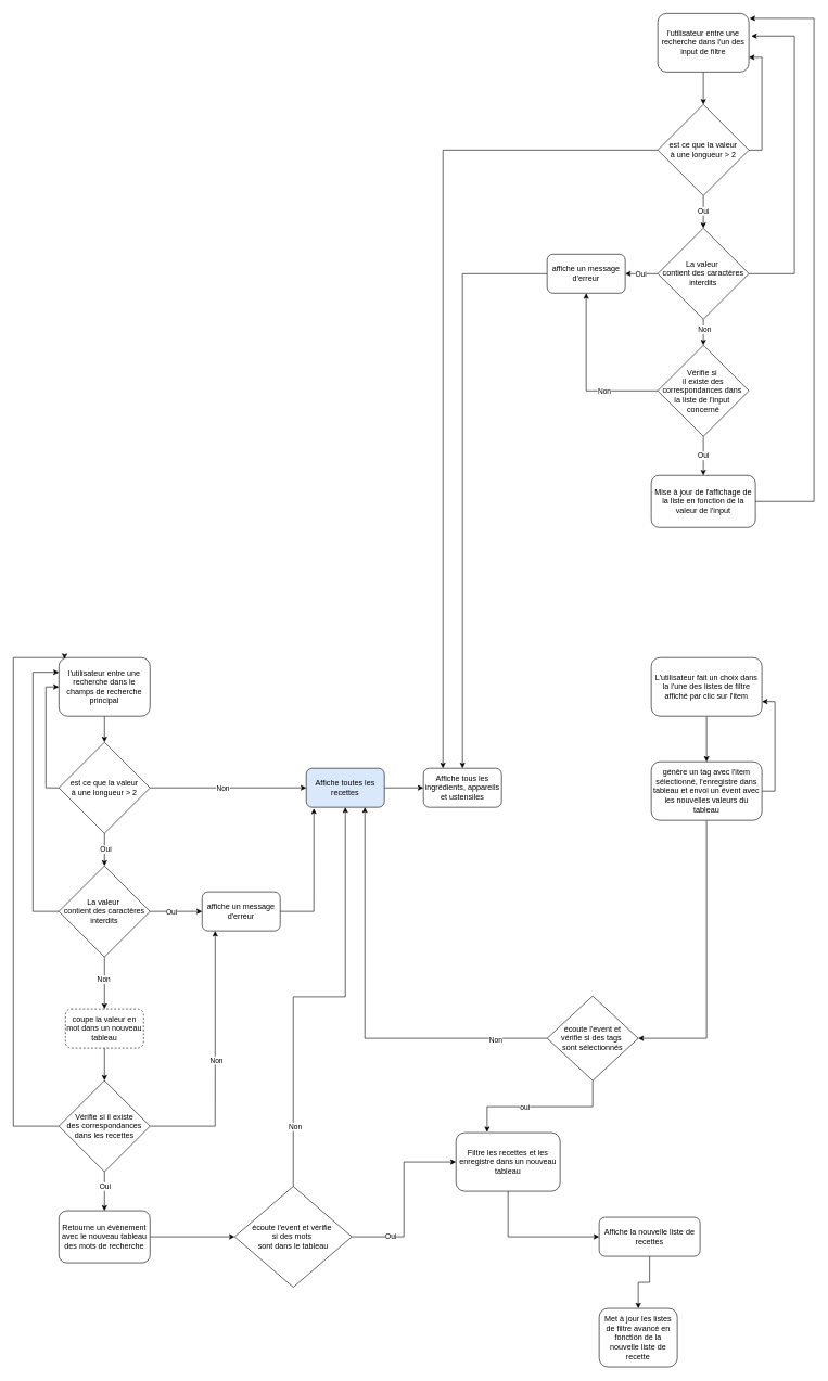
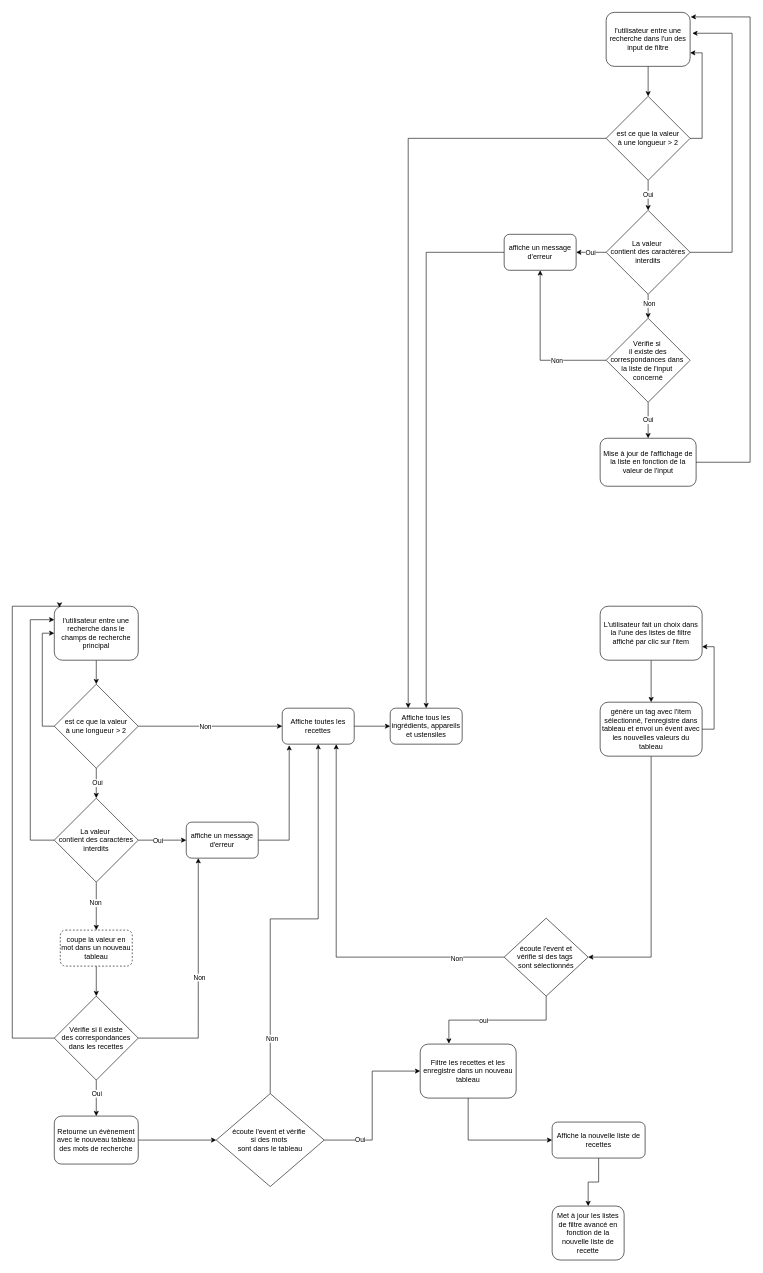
  <mxCell id="0" />
  <mxCell id="1" parent="0" />
  <mxCell id="2" style="edgeStyle=orthogonalEdgeStyle;rounded=0;orthogonalLoop=1;jettySize=auto;html=1;entryX=0.5;entryY=0;entryDx=0;entryDy=0;" edge="1" parent="1" source="3" target="9"><mxGeometry relative="1" as="geometry" /></mxCell>
  <mxCell id="3" value="l'utilisateur entre une recherche dans le champs de recherche principal" style="rounded=1;whiteSpace=wrap;html=1;" vertex="1" parent="1"><mxGeometry x="90" y="1010" width="140" height="90" as="geometry" /></mxCell>
  <mxCell id="4" style="edgeStyle=orthogonalEdgeStyle;rounded=0;orthogonalLoop=1;jettySize=auto;html=1;exitX=0.5;exitY=1;exitDx=0;exitDy=0;entryX=0.5;entryY=0;entryDx=0;entryDy=0;" edge="1" parent="1" source="9" target="15"><mxGeometry relative="1" as="geometry" /></mxCell>
  <mxCell id="5" value="Oui" style="edgeLabel;html=1;align=center;verticalAlign=middle;resizable=0;points=[];" vertex="1" connectable="0" parent="4"><mxGeometry x="-0.045" y="1" relative="1" as="geometry"><mxPoint as="offset" /></mxGeometry></mxCell>
  <mxCell id="6" style="edgeStyle=orthogonalEdgeStyle;rounded=0;orthogonalLoop=1;jettySize=auto;html=1;exitX=1;exitY=0.5;exitDx=0;exitDy=0;" edge="1" parent="1" source="9" target="17"><mxGeometry relative="1" as="geometry" /></mxCell>
  <mxCell id="7" value="Non" style="edgeLabel;html=1;align=center;verticalAlign=middle;resizable=0;points=[];" vertex="1" connectable="0" parent="6"><mxGeometry x="-0.078" relative="1" as="geometry"><mxPoint as="offset" /></mxGeometry></mxCell>
  <mxCell id="8" style="edgeStyle=orthogonalEdgeStyle;rounded=0;orthogonalLoop=1;jettySize=auto;html=1;exitX=0;exitY=0.5;exitDx=0;exitDy=0;entryX=0;entryY=0.5;entryDx=0;entryDy=0;" edge="1" parent="1" source="9" target="3"><mxGeometry relative="1" as="geometry" /></mxCell>
  <mxCell id="9" value="est ce que la valeur&lt;div&gt;à une longueur &amp;gt; 2&lt;/div&gt;" style="rhombus;whiteSpace=wrap;html=1;" vertex="1" parent="1"><mxGeometry x="90" y="1140" width="140" height="140" as="geometry" /></mxCell>
  <mxCell id="10" style="edgeStyle=orthogonalEdgeStyle;rounded=0;orthogonalLoop=1;jettySize=auto;html=1;" edge="1" parent="1" source="15" target="20"><mxGeometry relative="1" as="geometry" /></mxCell>
  <mxCell id="11" value="Non" style="edgeLabel;html=1;align=center;verticalAlign=middle;resizable=0;points=[];" vertex="1" connectable="0" parent="10"><mxGeometry x="-0.149" y="-2" relative="1" as="geometry"><mxPoint as="offset" /></mxGeometry></mxCell>
  <mxCell id="12" style="edgeStyle=orthogonalEdgeStyle;rounded=0;orthogonalLoop=1;jettySize=auto;html=1;exitX=1;exitY=0.5;exitDx=0;exitDy=0;entryX=0;entryY=0.5;entryDx=0;entryDy=0;" edge="1" parent="1" source="15" target="21"><mxGeometry relative="1" as="geometry" /></mxCell>
  <mxCell id="13" value="Oui" style="edgeLabel;html=1;align=center;verticalAlign=middle;resizable=0;points=[];" vertex="1" connectable="0" parent="12"><mxGeometry x="-0.189" y="-1" relative="1" as="geometry"><mxPoint as="offset" /></mxGeometry></mxCell>
  <mxCell id="14" style="edgeStyle=orthogonalEdgeStyle;rounded=0;orthogonalLoop=1;jettySize=auto;html=1;exitX=0;exitY=0.5;exitDx=0;exitDy=0;entryX=0;entryY=0.25;entryDx=0;entryDy=0;" edge="1" parent="1" source="15" target="3"><mxGeometry relative="1" as="geometry"><Array as="points"><mxPoint x="50" y="1400" /><mxPoint x="50" y="1033" /></Array></mxGeometry></mxCell>
  <mxCell id="15" value="La valeur&amp;nbsp;&lt;div&gt;contient des caractères interdits&lt;/div&gt;" style="rhombus;whiteSpace=wrap;html=1;" vertex="1" parent="1"><mxGeometry x="90" y="1330" width="140" height="140" as="geometry" /></mxCell>
  <mxCell id="16" style="edgeStyle=orthogonalEdgeStyle;rounded=0;orthogonalLoop=1;jettySize=auto;html=1;exitX=1;exitY=0.5;exitDx=0;exitDy=0;entryX=0;entryY=0.5;entryDx=0;entryDy=0;" edge="1" parent="1" source="17" target="30"><mxGeometry relative="1" as="geometry" /></mxCell>
- <mxCell id="17" value="Affiche toutes les recettes" style="rounded=1;whiteSpace=wrap;html=1;fillColor=#dae8fc;" vertex="1" parent="1"><mxGeometry x="470" y="1180" width="120" height="60" as="geometry" /></mxCell>
+ <mxCell id="17" value="Affiche toutes les recettes" style="rounded=1;whiteSpace=wrap;html=1;" vertex="1" parent="1"><mxGeometry x="470" y="1180" width="120" height="60" as="geometry" /></mxCell>
  <mxCell id="18" style="edgeStyle=orthogonalEdgeStyle;rounded=0;orthogonalLoop=1;jettySize=auto;html=1;exitX=0.5;exitY=1;exitDx=0;exitDy=0;entryX=0.5;entryY=0;entryDx=0;entryDy=0;" edge="1" parent="1" source="20" target="24"><mxGeometry relative="1" as="geometry" /></mxCell>
  <mxCell id="19" style="edgeStyle=orthogonalEdgeStyle;rounded=0;orthogonalLoop=1;jettySize=auto;html=1;exitX=0;exitY=0.5;exitDx=0;exitDy=0;entryX=0.062;entryY=0.024;entryDx=0;entryDy=0;entryPerimeter=0;" edge="1" parent="1" source="24" target="3"><mxGeometry relative="1" as="geometry"><Array as="points"><mxPoint x="20" y="1730" /><mxPoint x="20" y="1010" /><mxPoint x="99" y="1010" /></Array></mxGeometry></mxCell>
  <mxCell id="20" value="coupe la valeur en mot dans un nouveau tableau" style="rounded=1;whiteSpace=wrap;html=1;dashed=1;" vertex="1" parent="1"><mxGeometry x="100" y="1550" width="120" height="60" as="geometry" /></mxCell>
  <mxCell id="21" value="affiche un message d'erreur" style="rounded=1;whiteSpace=wrap;html=1;" vertex="1" parent="1"><mxGeometry x="310" y="1370" width="120" height="60" as="geometry" /></mxCell>
  <mxCell id="22" style="edgeStyle=orthogonalEdgeStyle;rounded=0;orthogonalLoop=1;jettySize=auto;html=1;exitX=0.5;exitY=1;exitDx=0;exitDy=0;entryX=0.5;entryY=0;entryDx=0;entryDy=0;" edge="1" parent="1" source="24" target="28"><mxGeometry relative="1" as="geometry" /></mxCell>
  <mxCell id="23" value="Oui" style="edgeLabel;html=1;align=center;verticalAlign=middle;resizable=0;points=[];" vertex="1" connectable="0" parent="22"><mxGeometry x="-0.264" relative="1" as="geometry"><mxPoint as="offset" /></mxGeometry></mxCell>
  <mxCell id="24" value="Vérifie si il existe&lt;div&gt;des correspondances&lt;/div&gt;&lt;div&gt;dans les recettes&lt;/div&gt;" style="rhombus;whiteSpace=wrap;html=1;" vertex="1" parent="1"><mxGeometry x="90" y="1660" width="140" height="140" as="geometry" /></mxCell>
  <mxCell id="25" style="edgeStyle=orthogonalEdgeStyle;rounded=0;orthogonalLoop=1;jettySize=auto;html=1;exitX=1;exitY=0.5;exitDx=0;exitDy=0;entryX=0.167;entryY=1;entryDx=0;entryDy=0;entryPerimeter=0;" edge="1" parent="1" source="24" target="21"><mxGeometry relative="1" as="geometry" /></mxCell>
  <mxCell id="26" value="Non" style="edgeLabel;html=1;align=center;verticalAlign=middle;resizable=0;points=[];" vertex="1" connectable="0" parent="25"><mxGeometry x="0.011" y="-1" relative="1" as="geometry"><mxPoint as="offset" /></mxGeometry></mxCell>
  <mxCell id="27" style="edgeStyle=orthogonalEdgeStyle;rounded=0;orthogonalLoop=1;jettySize=auto;html=1;exitX=1;exitY=0.5;exitDx=0;exitDy=0;" edge="1" parent="1" source="28" target="65"><mxGeometry relative="1" as="geometry" /></mxCell>
  <mxCell id="28" value="Retourne un évènement avec le nouveau tableau des mots de recherche" style="rounded=1;whiteSpace=wrap;html=1;" vertex="1" parent="1"><mxGeometry x="90" y="1860" width="140" height="80" as="geometry" /></mxCell>
  <mxCell id="29" style="edgeStyle=orthogonalEdgeStyle;rounded=0;orthogonalLoop=1;jettySize=auto;html=1;exitX=1;exitY=0.5;exitDx=0;exitDy=0;entryX=0.097;entryY=1.029;entryDx=0;entryDy=0;entryPerimeter=0;" edge="1" parent="1" source="21" target="17"><mxGeometry relative="1" as="geometry" /></mxCell>
  <mxCell id="30" value="Affiche tous les ingrédients, appareils et ustensiles" style="rounded=1;whiteSpace=wrap;html=1;" vertex="1" parent="1"><mxGeometry x="650" y="1180" width="120" height="60" as="geometry" /></mxCell>
  <mxCell id="31" style="edgeStyle=orthogonalEdgeStyle;rounded=0;orthogonalLoop=1;jettySize=auto;html=1;exitX=0.5;exitY=1;exitDx=0;exitDy=0;entryX=0.5;entryY=0;entryDx=0;entryDy=0;" edge="1" parent="1" source="32" target="37"><mxGeometry relative="1" as="geometry" /></mxCell>
  <mxCell id="32" value="l'utilisateur entre une recherche dans l'un des input de filtre" style="rounded=1;whiteSpace=wrap;html=1;" vertex="1" parent="1"><mxGeometry x="1010" y="20" width="140" height="90" as="geometry" /></mxCell>
  <mxCell id="33" style="edgeStyle=orthogonalEdgeStyle;rounded=0;orthogonalLoop=1;jettySize=auto;html=1;exitX=0.5;exitY=1;exitDx=0;exitDy=0;entryX=0.5;entryY=0;entryDx=0;entryDy=0;" edge="1" parent="1" source="37" target="42"><mxGeometry relative="1" as="geometry" /></mxCell>
  <mxCell id="34" value="Oui" style="edgeLabel;html=1;align=center;verticalAlign=middle;resizable=0;points=[];" vertex="1" connectable="0" parent="33"><mxGeometry x="-0.069" y="-1" relative="1" as="geometry"><mxPoint as="offset" /></mxGeometry></mxCell>
  <mxCell id="35" style="edgeStyle=orthogonalEdgeStyle;rounded=0;orthogonalLoop=1;jettySize=auto;html=1;exitX=0;exitY=0.5;exitDx=0;exitDy=0;entryX=0.25;entryY=0;entryDx=0;entryDy=0;" edge="1" parent="1" source="37" target="30"><mxGeometry relative="1" as="geometry" /></mxCell>
  <mxCell id="36" style="edgeStyle=orthogonalEdgeStyle;rounded=0;orthogonalLoop=1;jettySize=auto;html=1;exitX=1;exitY=0.5;exitDx=0;exitDy=0;entryX=1;entryY=0.75;entryDx=0;entryDy=0;" edge="1" parent="1" source="37" target="32"><mxGeometry relative="1" as="geometry" /></mxCell>
  <mxCell id="37" value="est ce que la valeur&lt;div&gt;à une longueur &amp;gt; 2&lt;/div&gt;" style="rhombus;whiteSpace=wrap;html=1;" vertex="1" parent="1"><mxGeometry x="1010" y="160" width="140" height="140" as="geometry" /></mxCell>
  <mxCell id="38" style="edgeStyle=orthogonalEdgeStyle;rounded=0;orthogonalLoop=1;jettySize=auto;html=1;exitX=0;exitY=0.5;exitDx=0;exitDy=0;entryX=1;entryY=0.5;entryDx=0;entryDy=0;" edge="1" parent="1" source="42" target="44"><mxGeometry relative="1" as="geometry" /></mxCell>
  <mxCell id="39" value="Oui" style="edgeLabel;html=1;align=center;verticalAlign=middle;resizable=0;points=[];" vertex="1" connectable="0" parent="38"><mxGeometry x="0.083" relative="1" as="geometry"><mxPoint as="offset" /></mxGeometry></mxCell>
  <mxCell id="40" style="edgeStyle=orthogonalEdgeStyle;rounded=0;orthogonalLoop=1;jettySize=auto;html=1;exitX=0.5;exitY=1;exitDx=0;exitDy=0;entryX=0.5;entryY=0;entryDx=0;entryDy=0;" edge="1" parent="1" source="42" target="49"><mxGeometry relative="1" as="geometry" /></mxCell>
  <mxCell id="41" value="Non" style="edgeLabel;html=1;align=center;verticalAlign=middle;resizable=0;points=[];" vertex="1" connectable="0" parent="40"><mxGeometry x="-0.263" y="1" relative="1" as="geometry"><mxPoint as="offset" /></mxGeometry></mxCell>
  <mxCell id="42" value="La valeur&amp;nbsp;&lt;div&gt;contient des caractères interdits&lt;/div&gt;" style="rhombus;whiteSpace=wrap;html=1;" vertex="1" parent="1"><mxGeometry x="1010" y="350" width="140" height="140" as="geometry" /></mxCell>
  <mxCell id="43" style="edgeStyle=orthogonalEdgeStyle;rounded=0;orthogonalLoop=1;jettySize=auto;html=1;exitX=0;exitY=0.5;exitDx=0;exitDy=0;entryX=0.5;entryY=0;entryDx=0;entryDy=0;" edge="1" parent="1" source="44" target="30"><mxGeometry relative="1" as="geometry" /></mxCell>
  <mxCell id="44" value="affiche un message d'erreur" style="rounded=1;whiteSpace=wrap;html=1;" vertex="1" parent="1"><mxGeometry x="840" y="390" width="120" height="60" as="geometry" /></mxCell>
  <mxCell id="45" style="edgeStyle=orthogonalEdgeStyle;rounded=0;orthogonalLoop=1;jettySize=auto;html=1;exitX=0;exitY=0.5;exitDx=0;exitDy=0;entryX=0.5;entryY=1;entryDx=0;entryDy=0;" edge="1" parent="1" source="49" target="44"><mxGeometry relative="1" as="geometry" /></mxCell>
  <mxCell id="46" value="Non" style="edgeLabel;html=1;align=center;verticalAlign=middle;resizable=0;points=[];" vertex="1" connectable="0" parent="45"><mxGeometry x="-0.365" relative="1" as="geometry"><mxPoint as="offset" /></mxGeometry></mxCell>
  <mxCell id="47" style="edgeStyle=orthogonalEdgeStyle;rounded=0;orthogonalLoop=1;jettySize=auto;html=1;exitX=0.5;exitY=1;exitDx=0;exitDy=0;" edge="1" parent="1" source="49" target="52"><mxGeometry relative="1" as="geometry" /></mxCell>
  <mxCell id="48" value="Oui" style="edgeLabel;html=1;align=center;verticalAlign=middle;resizable=0;points=[];" vertex="1" connectable="0" parent="47"><mxGeometry x="-0.048" y="-1" relative="1" as="geometry"><mxPoint as="offset" /></mxGeometry></mxCell>
  <mxCell id="49" value="Vérifie si&amp;nbsp;&lt;div&gt;il&amp;nbsp;&lt;span style=&quot;background-color: initial;&quot;&gt;existe&amp;nbsp;&lt;/span&gt;&lt;span style=&quot;background-color: initial;&quot;&gt;des correspondances&amp;nbsp;&lt;/span&gt;&lt;span style=&quot;background-color: initial;&quot;&gt;dans&amp;nbsp;&lt;/span&gt;&lt;/div&gt;&lt;div&gt;&lt;span style=&quot;background-color: initial;&quot;&gt;la liste de&amp;nbsp;&lt;/span&gt;&lt;span style=&quot;background-color: initial;&quot;&gt;l'input&amp;nbsp;&lt;/span&gt;&lt;/div&gt;&lt;div&gt;&lt;span style=&quot;background-color: initial;&quot;&gt;concerné&lt;/span&gt;&lt;/div&gt;" style="rhombus;whiteSpace=wrap;html=1;" vertex="1" parent="1"><mxGeometry x="1010" y="530" width="140" height="140" as="geometry" /></mxCell>
  <mxCell id="50" style="edgeStyle=orthogonalEdgeStyle;rounded=0;orthogonalLoop=1;jettySize=auto;html=1;exitX=0.5;exitY=1;exitDx=0;exitDy=0;entryX=0.5;entryY=0;entryDx=0;entryDy=0;" edge="1" parent="1" source="51" target="57"><mxGeometry relative="1" as="geometry" /></mxCell>
  <mxCell id="51" value="L'utilisateur fait un choix dans la l'une des listes de filtre affiché par clic sur l'item" style="rounded=1;whiteSpace=wrap;html=1;" vertex="1" parent="1"><mxGeometry x="1000" y="1010" width="170" height="90" as="geometry" /></mxCell>
  <mxCell id="52" value="Mise à jour de l'affichage de la liste en fonction de la valeur de l'input" style="rounded=1;whiteSpace=wrap;html=1;" vertex="1" parent="1"><mxGeometry x="1000" y="730" width="160" height="80" as="geometry" /></mxCell>
  <mxCell id="53" style="edgeStyle=orthogonalEdgeStyle;rounded=0;orthogonalLoop=1;jettySize=auto;html=1;exitX=1;exitY=0.5;exitDx=0;exitDy=0;entryX=1.026;entryY=0.387;entryDx=0;entryDy=0;entryPerimeter=0;" edge="1" parent="1" source="42" target="32"><mxGeometry relative="1" as="geometry"><Array as="points"><mxPoint x="1220" y="420" /><mxPoint x="1220" y="55" /></Array></mxGeometry></mxCell>
  <mxCell id="54" style="edgeStyle=orthogonalEdgeStyle;rounded=0;orthogonalLoop=1;jettySize=auto;html=1;exitX=1;exitY=0.5;exitDx=0;exitDy=0;entryX=1.007;entryY=0.084;entryDx=0;entryDy=0;entryPerimeter=0;" edge="1" parent="1" source="52" target="32"><mxGeometry relative="1" as="geometry"><Array as="points"><mxPoint x="1250" y="770" /><mxPoint x="1250" y="28" /></Array></mxGeometry></mxCell>
  <mxCell id="55" style="edgeStyle=orthogonalEdgeStyle;rounded=0;orthogonalLoop=1;jettySize=auto;html=1;exitX=1;exitY=0.5;exitDx=0;exitDy=0;entryX=1;entryY=0.75;entryDx=0;entryDy=0;" edge="1" parent="1" source="57" target="51"><mxGeometry relative="1" as="geometry" /></mxCell>
  <mxCell id="56" style="edgeStyle=orthogonalEdgeStyle;rounded=0;orthogonalLoop=1;jettySize=auto;html=1;exitX=0.5;exitY=1;exitDx=0;exitDy=0;entryX=1;entryY=0.5;entryDx=0;entryDy=0;" edge="1" parent="1" source="57" target="60"><mxGeometry relative="1" as="geometry" /></mxCell>
  <mxCell id="57" value="génère un tag avec l'item sélectionné, l'enregistre dans tableau et envoi un évent avec les nouvelles valeurs du tableau" style="rounded=1;whiteSpace=wrap;html=1;" vertex="1" parent="1"><mxGeometry x="1000" y="1170" width="170" height="90" as="geometry" /></mxCell>
  <mxCell id="58" style="edgeStyle=orthogonalEdgeStyle;rounded=0;orthogonalLoop=1;jettySize=auto;html=1;entryX=0.75;entryY=1;entryDx=0;entryDy=0;" edge="1" parent="1" source="60" target="17"><mxGeometry relative="1" as="geometry" /></mxCell>
  <mxCell id="59" value="Non" style="edgeLabel;html=1;align=center;verticalAlign=middle;resizable=0;points=[];" vertex="1" connectable="0" parent="58"><mxGeometry x="-0.747" y="2" relative="1" as="geometry"><mxPoint as="offset" /></mxGeometry></mxCell>
  <mxCell id="60" value="écoute l'event et&lt;div&gt;vérifie si des tags&amp;nbsp;&lt;div&gt;sont sélectionnés&lt;/div&gt;&lt;/div&gt;" style="rhombus;whiteSpace=wrap;html=1;" vertex="1" parent="1"><mxGeometry x="840" y="1530" width="140" height="130" as="geometry" /></mxCell>
  <mxCell id="61" style="edgeStyle=orthogonalEdgeStyle;rounded=0;orthogonalLoop=1;jettySize=auto;html=1;exitX=0.5;exitY=0;exitDx=0;exitDy=0;entryX=0.5;entryY=1;entryDx=0;entryDy=0;" edge="1" parent="1" source="65" target="17"><mxGeometry relative="1" as="geometry" /></mxCell>
  <mxCell id="62" value="Non" style="edgeLabel;html=1;align=center;verticalAlign=middle;resizable=0;points=[];" vertex="1" connectable="0" parent="61"><mxGeometry x="-0.721" y="-2" relative="1" as="geometry"><mxPoint as="offset" /></mxGeometry></mxCell>
  <mxCell id="63" style="edgeStyle=orthogonalEdgeStyle;rounded=0;orthogonalLoop=1;jettySize=auto;html=1;exitX=1;exitY=0.5;exitDx=0;exitDy=0;" edge="1" parent="1" source="65" target="70"><mxGeometry relative="1" as="geometry" /></mxCell>
  <mxCell id="64" value="Oui" style="edgeLabel;html=1;align=center;verticalAlign=middle;resizable=0;points=[];" vertex="1" connectable="0" parent="63"><mxGeometry x="-0.573" y="1" relative="1" as="geometry"><mxPoint as="offset" /></mxGeometry></mxCell>
  <mxCell id="65" value="écoute l'event et vérifie&amp;nbsp;&lt;div&gt;si des mots&amp;nbsp;&lt;div&gt;sont dans le tableau&lt;/div&gt;&lt;/div&gt;" style="rhombus;whiteSpace=wrap;html=1;" vertex="1" parent="1"><mxGeometry x="360" y="1822.5" width="180" height="155" as="geometry" /></mxCell>
  <mxCell id="66" style="edgeStyle=orthogonalEdgeStyle;rounded=0;orthogonalLoop=1;jettySize=auto;html=1;exitX=0.5;exitY=1;exitDx=0;exitDy=0;entryX=0.5;entryY=0;entryDx=0;entryDy=0;" edge="1" parent="1" source="67" target="68"><mxGeometry relative="1" as="geometry" /></mxCell>
  <mxCell id="67" value="Affiche la nouvelle liste de recettes" style="rounded=1;whiteSpace=wrap;html=1;" vertex="1" parent="1"><mxGeometry x="920" y="1870" width="155" height="60" as="geometry" /></mxCell>
  <mxCell id="68" value="Met à jour les listes de filtre avancé en fonction de la nouvelle liste de recette" style="rounded=1;whiteSpace=wrap;html=1;" vertex="1" parent="1"><mxGeometry x="920" y="2010" width="120" height="90" as="geometry" /></mxCell>
  <mxCell id="69" style="edgeStyle=orthogonalEdgeStyle;rounded=0;orthogonalLoop=1;jettySize=auto;html=1;exitX=0.5;exitY=1;exitDx=0;exitDy=0;entryX=0;entryY=0.5;entryDx=0;entryDy=0;" edge="1" parent="1" source="70" target="67"><mxGeometry relative="1" as="geometry" /></mxCell>
  <mxCell id="70" value="Filtre les recettes et les enregistre dans un nouveau tableau" style="rounded=1;whiteSpace=wrap;html=1;" vertex="1" parent="1"><mxGeometry x="700" y="1740" width="160" height="90" as="geometry" /></mxCell>
  <mxCell id="71" style="edgeStyle=orthogonalEdgeStyle;rounded=0;orthogonalLoop=1;jettySize=auto;html=1;exitX=0.5;exitY=1;exitDx=0;exitDy=0;entryX=0.299;entryY=-0.01;entryDx=0;entryDy=0;entryPerimeter=0;" edge="1" parent="1" source="60" target="70"><mxGeometry relative="1" as="geometry" /></mxCell>
  <mxCell id="72" value="oui" style="edgeLabel;html=1;align=center;verticalAlign=middle;resizable=0;points=[];" vertex="1" connectable="0" parent="71"><mxGeometry x="0.205" y="1" relative="1" as="geometry"><mxPoint as="offset" /></mxGeometry></mxCell>
